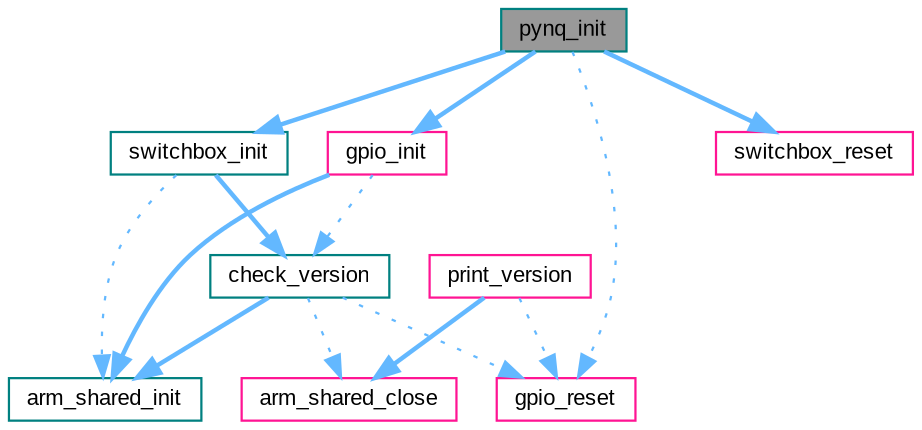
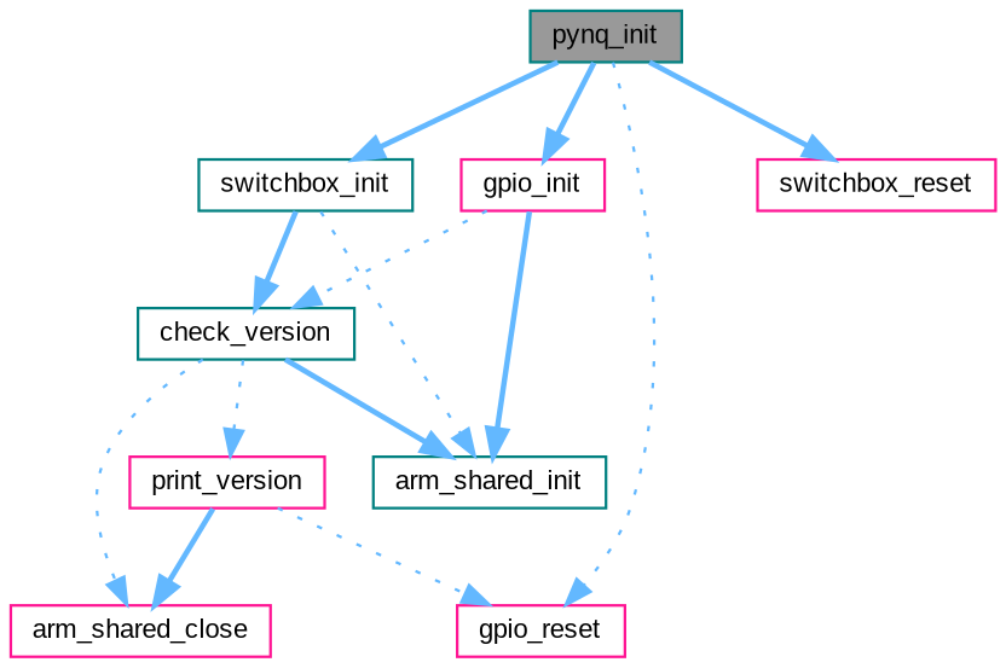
  digraph {
    fontname="Liberation Sans"
    rankdir=TB
    node [color=deeppink fillcolor=white fontname="Liberation Sans" fontsize=10 shape=box style=filled]
    edge [color=steelblue1 fontname="Liberation Sans" fontsize=10 labelfontname=Helvetica labelfontsize=10 style=bold]
    n1 [color=teal fillcolor=grey60 fontcolor=black height=0.2 label=pynq_init width=0.4]
    n2 [height=0.2 label=gpio_init width=0.4]
    n3 [height=0.2 label=gpio_reset width=0.4]
    n4 [color=teal height=0.2 label=switchbox_init width=0.4]
    n5 [height=0.2 label=switchbox_reset width=0.4]
    n6 [color=teal height=0.2 label=arm_shared_init width=0.4]
    n7 [color=teal height=0.2 label=check_version width=0.4]
    n8 [height=0.2 label=arm_shared_close width=0.4]
    n9 [height=0.2 label=print_version width=0.4]
    n1 -> n2
    n1 -> n3 [style=dotted]
    n1 -> n4
    n1 -> n5
    n2 -> n6
    n2 -> n7 [style=dotted]
    n4 -> n6 [style=dotted]
    n4 -> n7
    n7 -> n6
    n7 -> n8 [style=dotted]
-   n7 -> n3 [style=dotted]
+   n7 -> n9 [style=dotted]
    n9 -> n3 [style=dotted]
    n9 -> n8
  }
